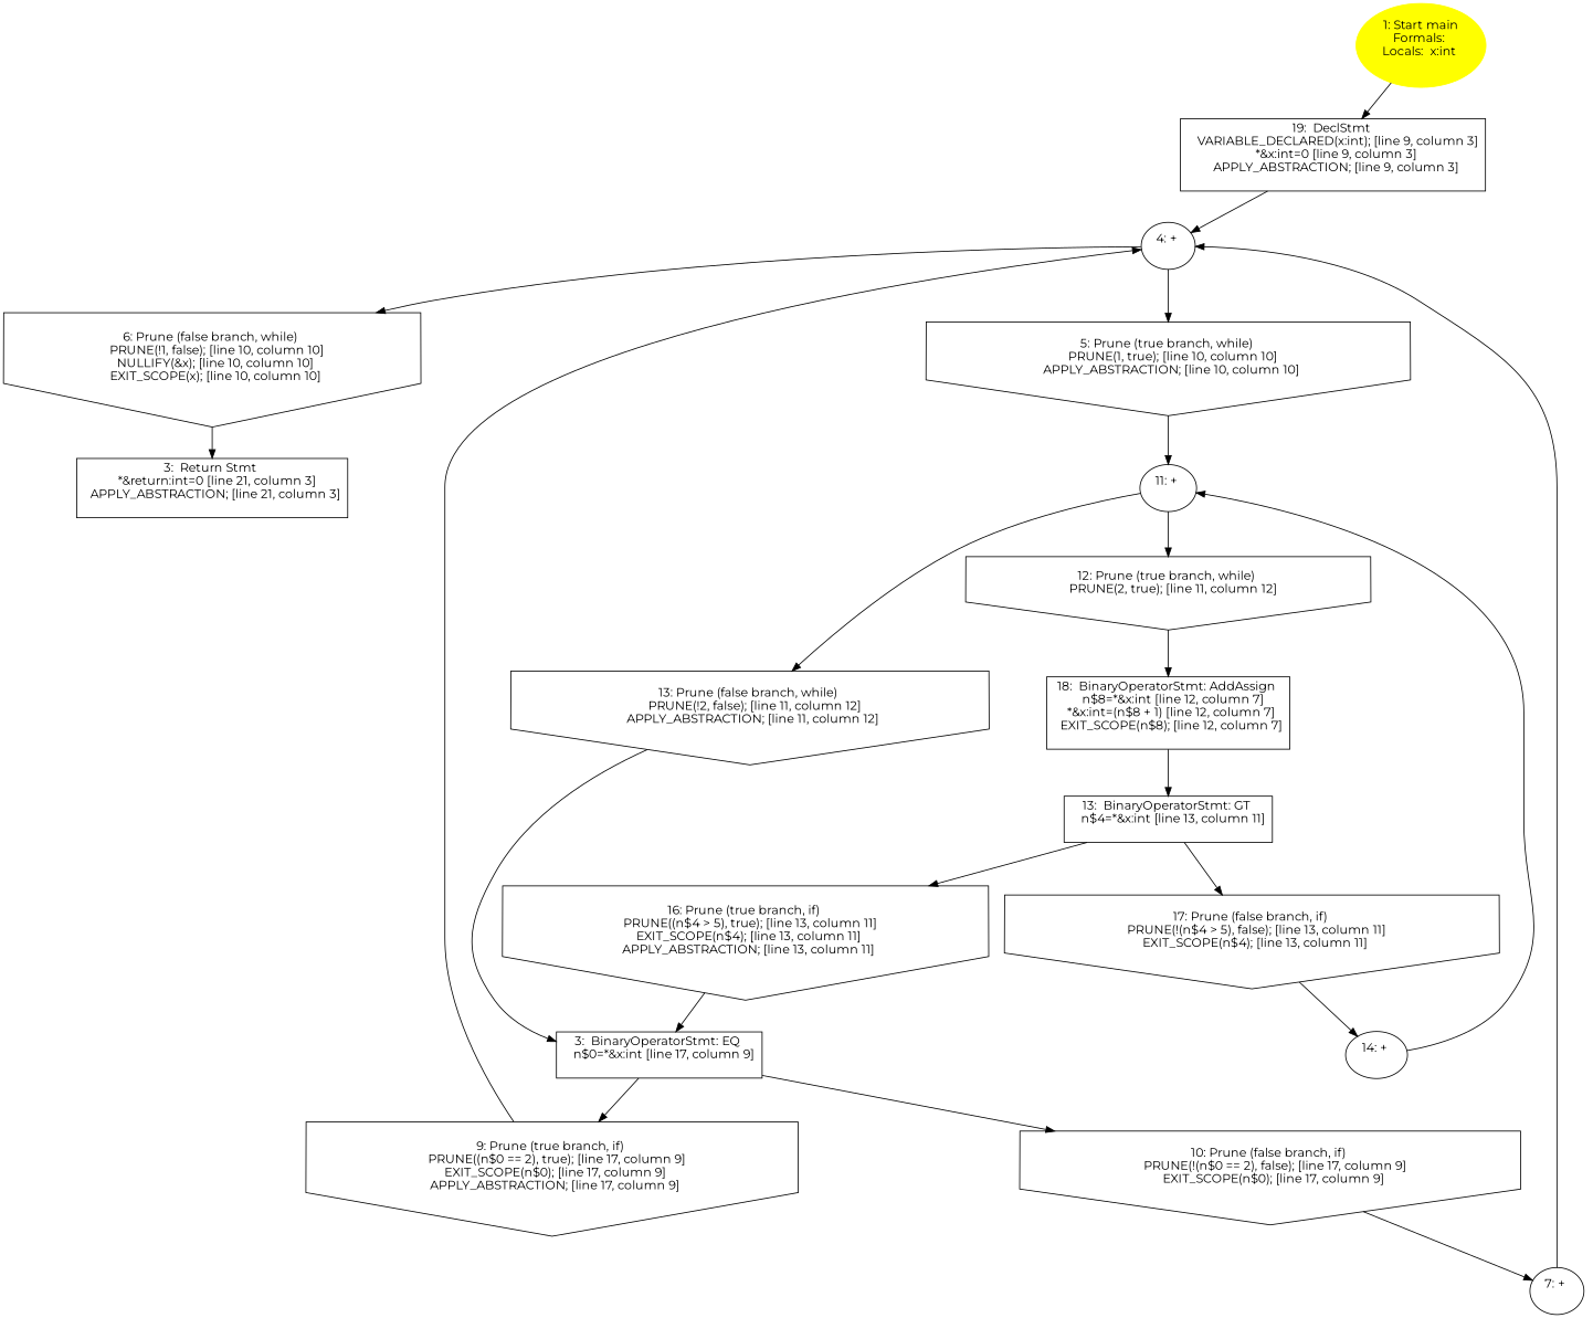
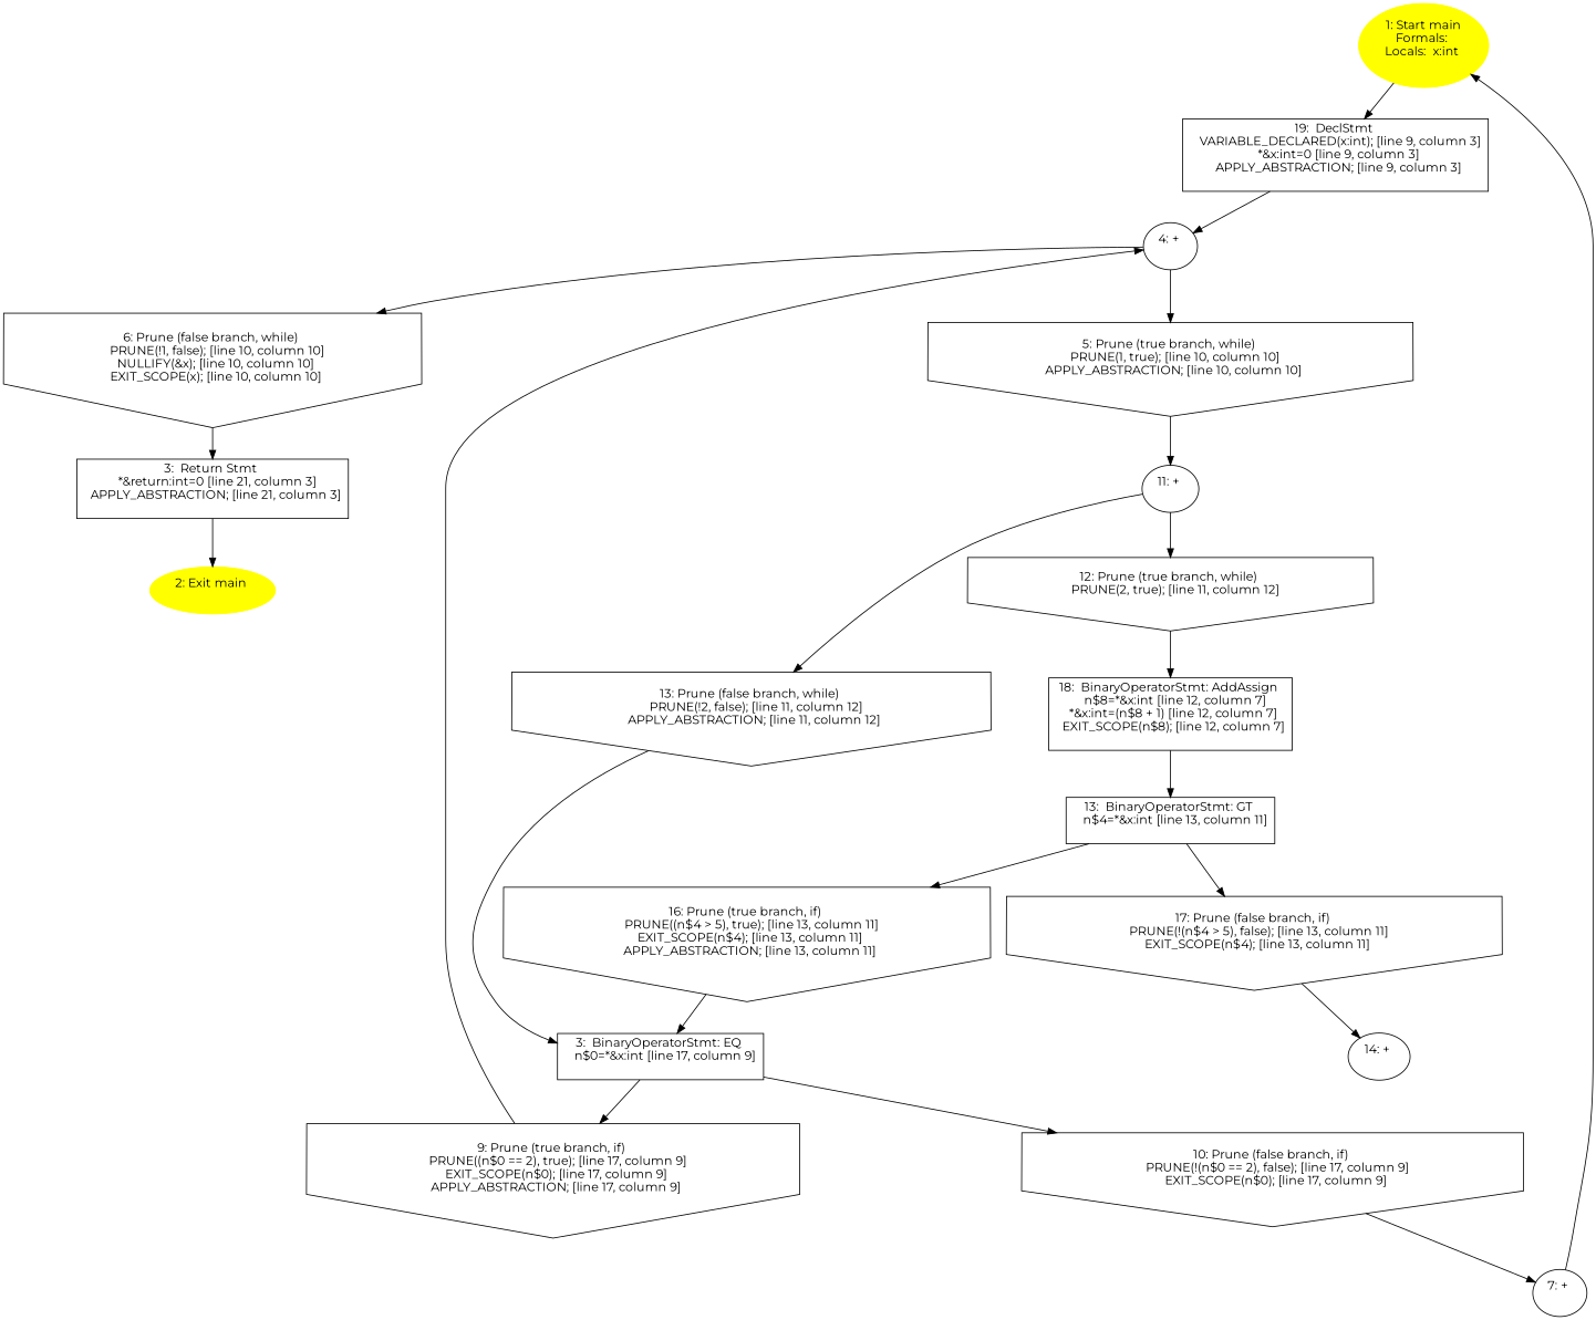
  digraph {
    fontname=Montserrat
    node [fontname=Montserrat shape=invhouse]
    edge [fontname=Montserrat]
    n1 [color=yellow label="1: Start main\nFormals: \nLocals:  x:int \n  " style=filled shape=""]
    n2 [label="19:  DeclStmt \n   VARIABLE_DECLARED(x:int); [line 9, column 3]\n  *&x:int=0 [line 9, column 3]\n  APPLY_ABSTRACTION; [line 9, column 3]\n " shape=box]
    n3 [label="4: + \n  " shape=""]
    n4 [label="5: Prune (true branch, while) \n   PRUNE(1, true); [line 10, column 10]\n  APPLY_ABSTRACTION; [line 10, column 10]\n "]
    n5 [label="6: Prune (false branch, while) \n   PRUNE(!1, false); [line 10, column 10]\n  NULLIFY(&x); [line 10, column 10]\n  EXIT_SCOPE(x); [line 10, column 10]\n "]
+   n6 [color=yellow label="2: Exit main \n  " style=filled shape=""]
    n7 [label="3:  Return Stmt \n   *&return:int=0 [line 21, column 3]\n  APPLY_ABSTRACTION; [line 21, column 3]\n " shape=box]
    n8 [label="11: + \n  " shape=""]
    n9 [label="12: Prune (true branch, while) \n   PRUNE(2, true); [line 11, column 12]\n "]
    n10 [label="13: Prune (false branch, while) \n   PRUNE(!2, false); [line 11, column 12]\n  APPLY_ABSTRACTION; [line 11, column 12]\n "]
    n11 [label="18:  BinaryOperatorStmt: AddAssign \n   n$8=*&x:int [line 12, column 7]\n  *&x:int=(n$8 + 1) [line 12, column 7]\n  EXIT_SCOPE(n$8); [line 12, column 7]\n " shape=box]
    n12 [label="3:  BinaryOperatorStmt: EQ \n   n$0=*&x:int [line 17, column 9]\n " shape=box]
    n13 [label="7: + \n  " shape=""]
    n14 [label="9: Prune (true branch, if) \n   PRUNE((n$0 == 2), true); [line 17, column 9]\n  EXIT_SCOPE(n$0); [line 17, column 9]\n  APPLY_ABSTRACTION; [line 17, column 9]\n "]
    n15 [label="10: Prune (false branch, if) \n   PRUNE(!(n$0 == 2), false); [line 17, column 9]\n  EXIT_SCOPE(n$0); [line 17, column 9]\n "]
    n16 [label="13:  BinaryOperatorStmt: GT \n   n$4=*&x:int [line 13, column 11]\n " shape=box]
    n17 [label="16: Prune (true branch, if) \n   PRUNE((n$4 > 5), true); [line 13, column 11]\n  EXIT_SCOPE(n$4); [line 13, column 11]\n  APPLY_ABSTRACTION; [line 13, column 11]\n "]
    n18 [label="17: Prune (false branch, if) \n   PRUNE(!(n$4 > 5), false); [line 13, column 11]\n  EXIT_SCOPE(n$4); [line 13, column 11]\n "]
    n19 [label="14: + \n  " shape=""]
    n1 -> n2
    n2 -> n3
    n3 -> n4
    n3 -> n5
    n4 -> n8
    n5 -> n7
+   n7 -> n6
    n8 -> n9
    n8 -> n10
    n9 -> n11
    n10 -> n12
    n11 -> n16
    n12 -> n14
    n12 -> n15
-   n13 -> n3
+   n13 -> n1
    n14 -> n3
    n15 -> n13
    n16 -> n17
    n16 -> n18
    n17 -> n12
    n18 -> n19
-   n19 -> n8
  }
